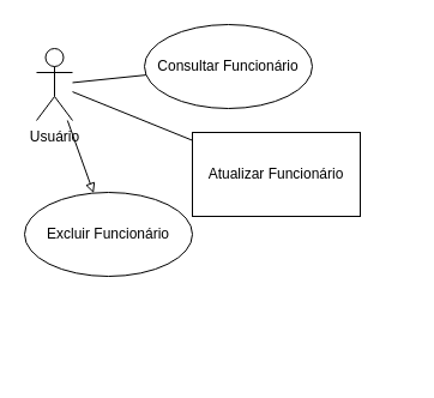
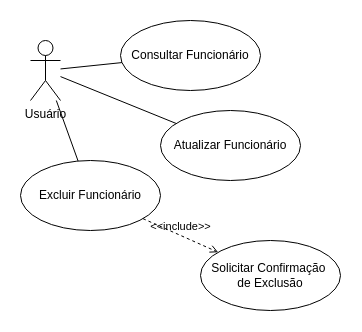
  <mxCell id="0" />
  <mxCell id="1" parent="0" />
  <mxCell id="2" style="rounded=0;orthogonalLoop=1;jettySize=auto;html=1;endArrow=none;endFill=0;" edge="1" parent="1" source="4" target="6"><mxGeometry relative="1" as="geometry" /></mxCell>
- <mxCell id="3" style="rounded=0;orthogonalLoop=1;jettySize=auto;html=1;endArrow=block;endFill=0;" edge="1" parent="1" source="4" target="7"><mxGeometry relative="1" as="geometry" /></mxCell>
+ <mxCell id="3" style="rounded=0;orthogonalLoop=1;jettySize=auto;html=1;endArrow=none;endFill=0;" edge="1" parent="1" source="4" target="7"><mxGeometry relative="1" as="geometry" /></mxCell>
  <mxCell id="4" value="&lt;div&gt;Usuário&lt;/div&gt;" style="shape=umlActor;html=1;verticalLabelPosition=bottom;verticalAlign=top;align=center;" vertex="1" parent="1"><mxGeometry x="30" y="40" width="30" height="60" as="geometry" /></mxCell>
  <mxCell id="5" value="Consultar Funcionário" style="ellipse;whiteSpace=wrap;html=1;" vertex="1" parent="1"><mxGeometry x="120" y="20" width="140" height="70" as="geometry" /></mxCell>
- <mxCell id="6" value="Atualizar Funcionário" style="whiteSpace=wrap;html=1;rounded=0;" vertex="1" parent="1"><mxGeometry x="160" y="110" width="140" height="70" as="geometry" /></mxCell>
+ <mxCell id="6" value="Atualizar Funcionário" style="ellipse;whiteSpace=wrap;html=1;" vertex="1" parent="1"><mxGeometry x="160" y="110" width="140" height="70" as="geometry" /></mxCell>
  <mxCell id="7" value="Excluir Funcionário" style="ellipse;whiteSpace=wrap;html=1;" vertex="1" parent="1"><mxGeometry x="20" y="160" width="140" height="70" as="geometry" /></mxCell>
  <mxCell id="8" style="rounded=0;orthogonalLoop=1;jettySize=auto;html=1;endArrow=none;endFill=0;" edge="1" parent="1" source="4" target="5"><mxGeometry relative="1" as="geometry" /></mxCell>
+ <mxCell id="9" value="&lt;div&gt;Solicitar Confirmação&amp;nbsp;&lt;/div&gt;&lt;div&gt;de Exclusão&lt;/div&gt;" style="ellipse;whiteSpace=wrap;html=1;" vertex="1" parent="1"><mxGeometry x="200" y="240" width="140" height="70" as="geometry" /></mxCell>
+ <mxCell id="10" value="&amp;lt;&amp;lt;include&amp;gt;&amp;gt;" style="edgeStyle=none;html=1;endArrow=open;verticalAlign=bottom;dashed=1;labelBackgroundColor=none;rounded=0;" edge="1" parent="1" source="7" target="9"><mxGeometry width="160" relative="1" as="geometry"><mxPoint x="74" y="280" as="sourcePoint" /><mxPoint x="234" y="280" as="targetPoint" /></mxGeometry></mxCell>
